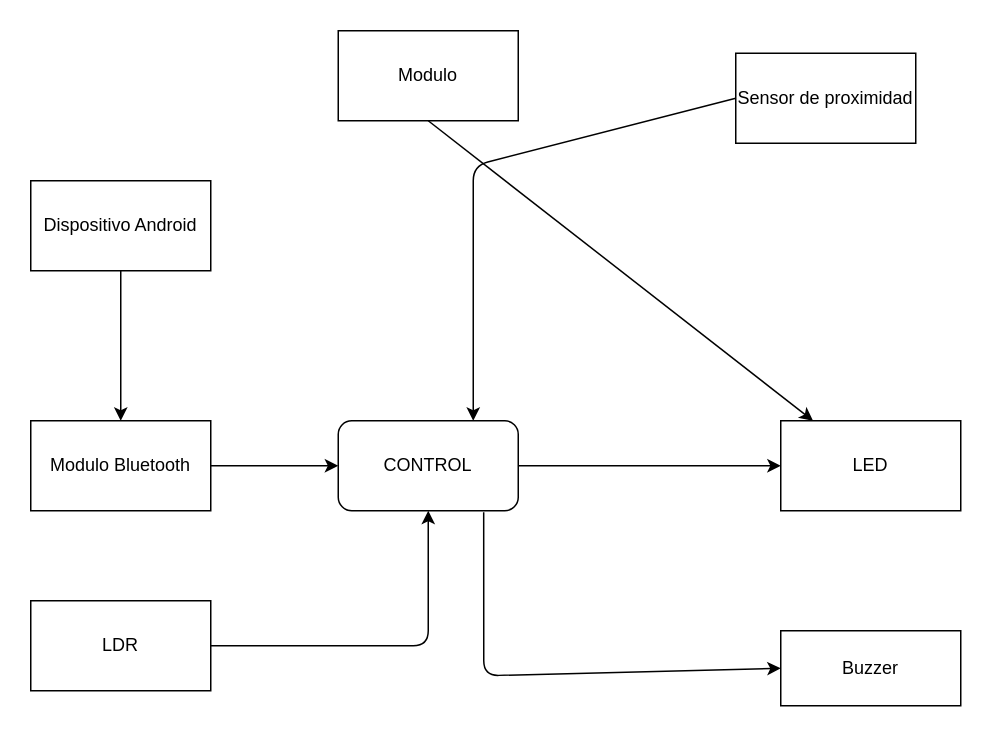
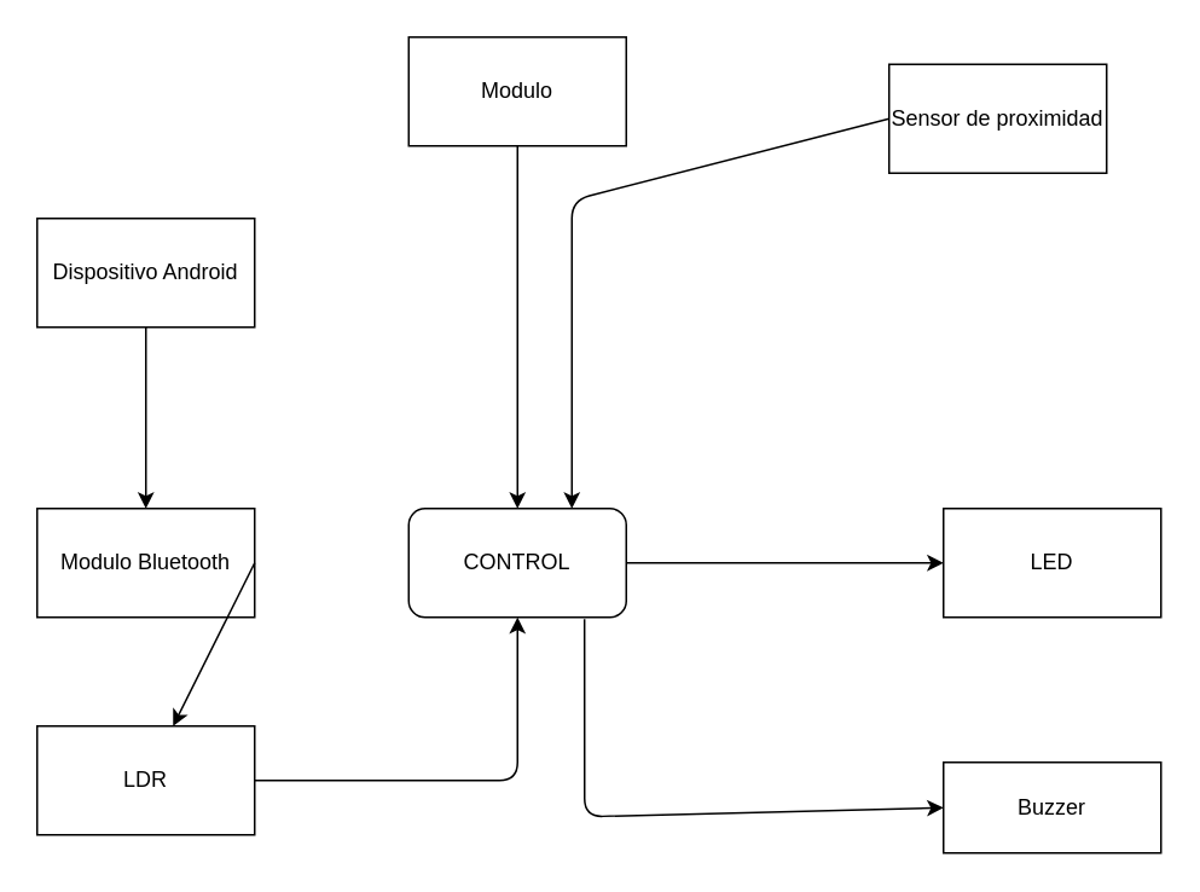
  <mxCell id="0" />
  <mxCell id="1" parent="0" />
  <mxCell id="2" value="CONTROL" style="rounded=1;whiteSpace=wrap;html=1;" vertex="1" parent="1"><mxGeometry x="225" y="280" width="120" height="60" as="geometry" /></mxCell>
  <mxCell id="3" value="Modulo Bluetooth" style="rounded=0;whiteSpace=wrap;html=1;" vertex="1" parent="1"><mxGeometry x="20" y="280" width="120" height="60" as="geometry" /></mxCell>
  <mxCell id="4" value="Dispositivo Android" style="rounded=0;whiteSpace=wrap;html=1;" vertex="1" parent="1"><mxGeometry x="20" y="120" width="120" height="60" as="geometry" /></mxCell>
  <mxCell id="5" value="LED" style="rounded=0;whiteSpace=wrap;html=1;" vertex="1" parent="1"><mxGeometry x="520" y="280" width="120" height="60" as="geometry" /></mxCell>
  <mxCell id="6" value="Buzzer" style="rounded=0;whiteSpace=wrap;html=1;" vertex="1" parent="1"><mxGeometry x="520" y="420" width="120" height="50" as="geometry" /></mxCell>
  <mxCell id="7" value="Modulo" style="rounded=0;whiteSpace=wrap;html=1;" vertex="1" parent="1"><mxGeometry x="225" y="20" width="120" height="60" as="geometry" /></mxCell>
  <mxCell id="8" value="Sensor de proximidad" style="rounded=0;whiteSpace=wrap;html=1;" vertex="1" parent="1"><mxGeometry x="490" y="35" width="120" height="60" as="geometry" /></mxCell>
  <mxCell id="9" value="LDR" style="rounded=0;whiteSpace=wrap;html=1;" vertex="1" parent="1"><mxGeometry x="20" y="400" width="120" height="60" as="geometry" /></mxCell>
- <mxCell id="10" value="" style="endArrow=classic;html=1;entryX=0;entryY=0.5;entryDx=0;entryDy=0;exitX=1;exitY=0.5;exitDx=0;exitDy=0;" edge="1" parent="1" source="3" target="2"><mxGeometry width="50" height="50" relative="1" as="geometry"><mxPoint x="20" y="550" as="sourcePoint" /><mxPoint x="70" y="500" as="targetPoint" /></mxGeometry></mxCell>
+ <mxCell id="10" value="" style="endArrow=classic;html=1;exitX=1;exitY=0.5;exitDx=0;exitDy=0;" edge="1" parent="1" source="3" target="9"><mxGeometry width="50" height="50" relative="1" as="geometry"><mxPoint x="20" y="550" as="sourcePoint" /><mxPoint x="70" y="500" as="targetPoint" /></mxGeometry></mxCell>
  <mxCell id="11" value="" style="endArrow=classic;html=1;entryX=0.5;entryY=0;entryDx=0;entryDy=0;exitX=0.5;exitY=1;exitDx=0;exitDy=0;" edge="1" parent="1" source="4" target="3"><mxGeometry width="50" height="50" relative="1" as="geometry"><mxPoint x="20" y="550" as="sourcePoint" /><mxPoint x="70" y="500" as="targetPoint" /></mxGeometry></mxCell>
  <mxCell id="12" value="" style="endArrow=classic;html=1;entryX=0.5;entryY=1;entryDx=0;entryDy=0;exitX=1;exitY=0.5;exitDx=0;exitDy=0;" edge="1" parent="1" source="9" target="2"><mxGeometry width="50" height="50" relative="1" as="geometry"><mxPoint x="170" y="560" as="sourcePoint" /><mxPoint x="220" y="510" as="targetPoint" /><Array as="points"><mxPoint x="285" y="430" /></Array></mxGeometry></mxCell>
- <mxCell id="13" value="" style="endArrow=classic;html=1;exitX=0.5;exitY=1;exitDx=0;exitDy=0;" edge="1" parent="1" source="7" target="5"><mxGeometry width="50" height="50" relative="1" as="geometry"><mxPoint x="290" y="210" as="sourcePoint" /><mxPoint x="340" y="160" as="targetPoint" /></mxGeometry></mxCell>
+ <mxCell id="13" value="" style="endArrow=classic;html=1;entryX=0.5;entryY=0;entryDx=0;entryDy=0;exitX=0.5;exitY=1;exitDx=0;exitDy=0;" edge="1" parent="1" source="7" target="2"><mxGeometry width="50" height="50" relative="1" as="geometry"><mxPoint x="290" y="210" as="sourcePoint" /><mxPoint x="340" y="160" as="targetPoint" /></mxGeometry></mxCell>
  <mxCell id="14" value="" style="endArrow=classic;html=1;entryX=0.75;entryY=0;entryDx=0;entryDy=0;exitX=0;exitY=0.5;exitDx=0;exitDy=0;" edge="1" parent="1" source="8" target="2"><mxGeometry width="50" height="50" relative="1" as="geometry"><mxPoint x="400" y="230" as="sourcePoint" /><mxPoint x="450" y="180" as="targetPoint" /><Array as="points"><mxPoint x="315" y="110" /></Array></mxGeometry></mxCell>
  <mxCell id="15" value="" style="endArrow=classic;html=1;entryX=0;entryY=0.5;entryDx=0;entryDy=0;exitX=1;exitY=0.5;exitDx=0;exitDy=0;" edge="1" parent="1" source="2" target="5"><mxGeometry width="50" height="50" relative="1" as="geometry"><mxPoint x="400" y="390" as="sourcePoint" /><mxPoint x="450" y="340" as="targetPoint" /></mxGeometry></mxCell>
  <mxCell id="16" value="" style="endArrow=classic;html=1;entryX=0;entryY=0.5;entryDx=0;entryDy=0;exitX=0.808;exitY=1.017;exitDx=0;exitDy=0;exitPerimeter=0;" edge="1" parent="1" source="2" target="6"><mxGeometry width="50" height="50" relative="1" as="geometry"><mxPoint x="410" y="470" as="sourcePoint" /><mxPoint x="460" y="420" as="targetPoint" /><Array as="points"><mxPoint x="322" y="450" /></Array></mxGeometry></mxCell>
